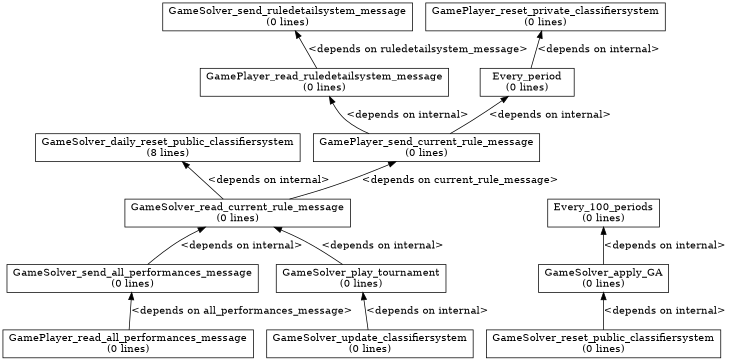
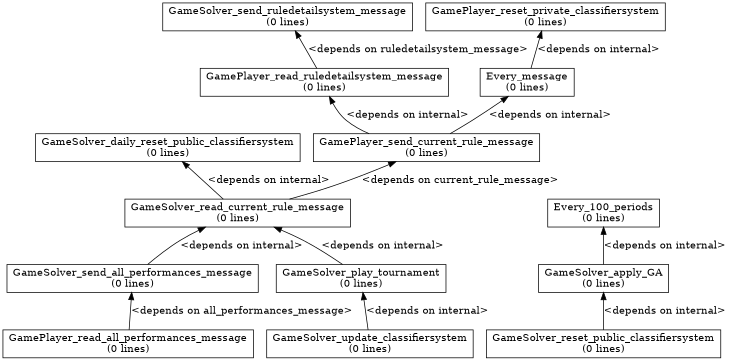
  digraph {
    rankdir=BT
    node [shape=rect]
    n1 [height=0.000000 label="GameSolver_send_ruledetailsystem_message\n(0 lines)"]
    n2 [height=0.000000 label="GameSolver_apply_GA\n(0 lines)"]
    n3 [height=0.000000 label="Every_100_periods\n(0 lines)"]
    n4 [height=0.000000 label="GameSolver_reset_public_classifiersystem\n(0 lines)"]
    n5 [height=0.000000 label="GameSolver_send_all_performances_message\n(0 lines)"]
    n6 [height=0.000000 label="GameSolver_read_current_rule_message\n(0 lines)"]
    n7 [height=0.000000 label="GameSolver_update_classifiersystem\n(0 lines)"]
    n8 [height=0.000000 label="GameSolver_play_tournament\n(0 lines)"]
-   n9 [height=0.000000 label="GameSolver_daily_reset_public_classifiersystem\n(8 lines)"]
+   n9 [height=0.000000 label="GameSolver_daily_reset_public_classifiersystem\n(0 lines)"]
    n10 [height=0.000000 label="GamePlayer_send_current_rule_message\n(0 lines)"]
    n11 [height=0.000000 label="GamePlayer_read_ruledetailsystem_message\n(0 lines)"]
-   n12 [height=0.000000 label="Every_period\n(0 lines)"]
+   n12 [height=0.000000 label="Every_message\n(0 lines)"]
    n13 [height=0.000000 label="GamePlayer_reset_private_classifiersystem\n(0 lines)"]
    n14 [height=0.000000 label="GamePlayer_read_all_performances_message\n(0 lines)"]
    n2 -> n3 [label="<depends on internal>"]
    n4 -> n2 [label="<depends on internal>"]
    n5 -> n6 [label="<depends on internal>"]
    n6 -> n9 [label="<depends on internal>"]
    n6 -> n10 [label="<depends on current_rule_message>"]
    n7 -> n8 [label="<depends on internal>"]
    n8 -> n6 [label="<depends on internal>"]
    n10 -> n11 [label="<depends on internal>"]
    n10 -> n12 [label="<depends on internal>"]
    n11 -> n1 [label="<depends on ruledetailsystem_message>"]
    n12 -> n13 [label="<depends on internal>"]
    n14 -> n5 [label="<depends on all_performances_message>"]
  }
